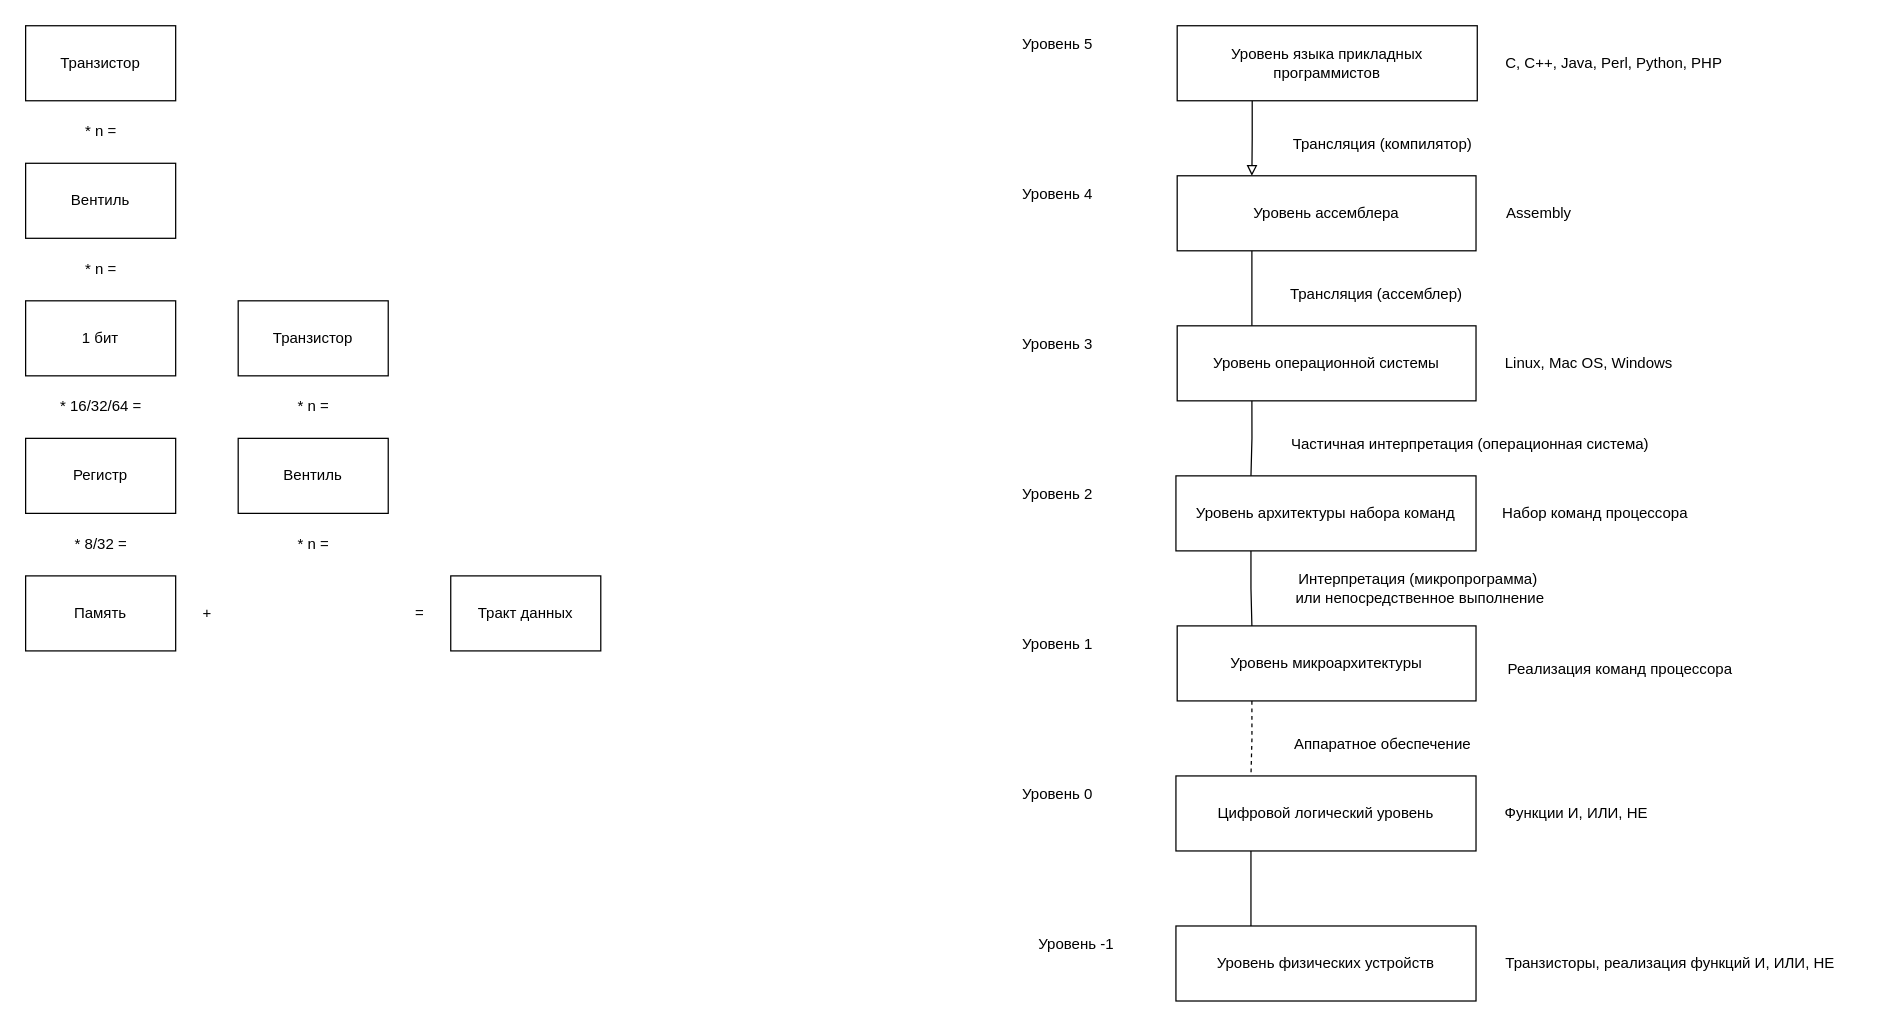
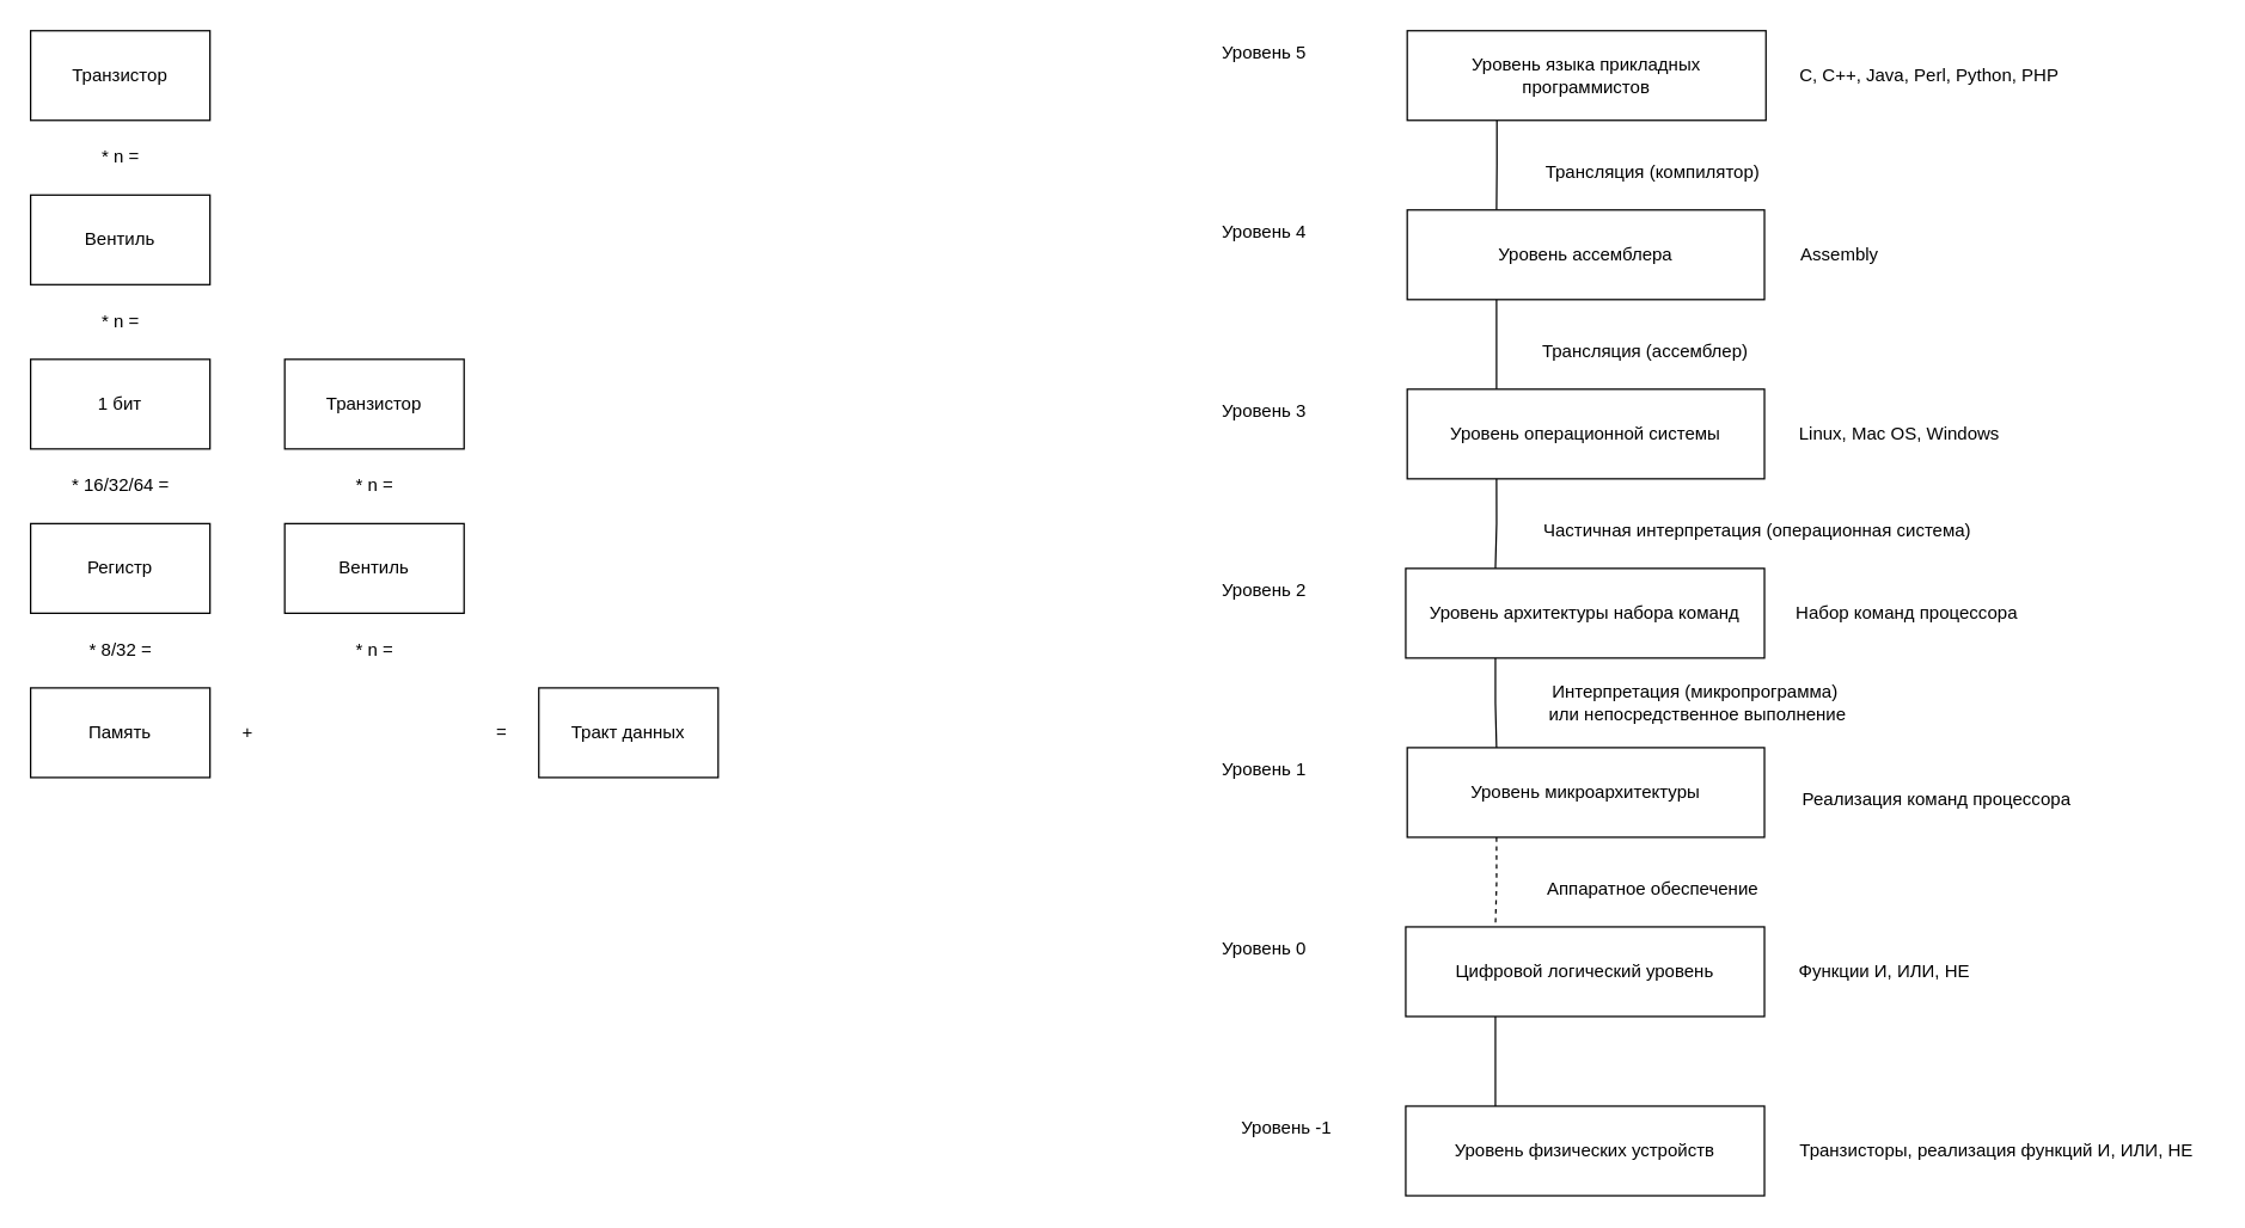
  <mxCell id="0" />
  <mxCell id="1" parent="0" />
  <mxCell id="2" value="1 бит" style="whiteSpace=wrap;html=1;" vertex="1" parent="1"><mxGeometry x="20" y="240" width="120" height="60" as="geometry" /></mxCell>
  <mxCell id="3" value="Вентиль" style="whiteSpace=wrap;html=1;" vertex="1" parent="1"><mxGeometry x="20" y="130" width="120" height="60" as="geometry" /></mxCell>
  <mxCell id="4" value="* n =" style="text;html=1;align=center;verticalAlign=middle;resizable=0;points=[];autosize=1;strokeColor=none;fillColor=none;" vertex="1" parent="1"><mxGeometry x="55" y="200" width="50" height="30" as="geometry" /></mxCell>
  <mxCell id="5" value="* n =" style="text;html=1;align=center;verticalAlign=middle;resizable=0;points=[];autosize=1;strokeColor=none;fillColor=none;" vertex="1" parent="1"><mxGeometry x="55" y="90" width="50" height="30" as="geometry" /></mxCell>
  <mxCell id="6" value="Транзистор" style="whiteSpace=wrap;html=1;" vertex="1" parent="1"><mxGeometry x="20" y="20" width="120" height="60" as="geometry" /></mxCell>
  <mxCell id="7" value="Регистр" style="whiteSpace=wrap;html=1;" vertex="1" parent="1"><mxGeometry x="20" y="350" width="120" height="60" as="geometry" /></mxCell>
  <mxCell id="8" value="* 16/32/64 =" style="text;html=1;align=center;verticalAlign=middle;resizable=0;points=[];autosize=1;strokeColor=none;fillColor=none;" vertex="1" parent="1"><mxGeometry x="35" y="310" width="90" height="30" as="geometry" /></mxCell>
  <mxCell id="9" value="Тракт данных" style="whiteSpace=wrap;html=1;" vertex="1" parent="1"><mxGeometry x="360" y="460" width="120" height="60" as="geometry" /></mxCell>
  <mxCell id="10" value="* 8/32 =" style="text;html=1;align=center;verticalAlign=middle;resizable=0;points=[];autosize=1;strokeColor=none;fillColor=none;" vertex="1" parent="1"><mxGeometry x="45" y="420" width="70" height="30" as="geometry" /></mxCell>
  <mxCell id="11" value="Вентиль" style="whiteSpace=wrap;html=1;" vertex="1" parent="1"><mxGeometry x="190" y="350" width="120" height="60" as="geometry" /></mxCell>
  <mxCell id="12" value="* n =" style="text;html=1;align=center;verticalAlign=middle;resizable=0;points=[];autosize=1;strokeColor=none;fillColor=none;" vertex="1" parent="1"><mxGeometry x="225" y="310" width="50" height="30" as="geometry" /></mxCell>
  <mxCell id="13" value="Транзистор" style="whiteSpace=wrap;html=1;" vertex="1" parent="1"><mxGeometry x="190" y="240" width="120" height="60" as="geometry" /></mxCell>
  <mxCell id="14" value="* n =" style="text;html=1;align=center;verticalAlign=middle;resizable=0;points=[];autosize=1;strokeColor=none;fillColor=none;" vertex="1" parent="1"><mxGeometry x="225" y="420" width="50" height="30" as="geometry" /></mxCell>
  <mxCell id="15" value="Память" style="whiteSpace=wrap;html=1;" vertex="1" parent="1"><mxGeometry x="20" y="460" width="120" height="60" as="geometry" /></mxCell>
  <mxCell id="16" value="+" style="text;html=1;align=center;verticalAlign=middle;resizable=0;points=[];autosize=1;strokeColor=none;fillColor=none;" vertex="1" parent="1"><mxGeometry x="150" y="475" width="30" height="30" as="geometry" /></mxCell>
  <mxCell id="17" value="=" style="text;html=1;align=center;verticalAlign=middle;resizable=0;points=[];autosize=1;strokeColor=none;fillColor=none;" vertex="1" parent="1"><mxGeometry x="320" y="475" width="30" height="30" as="geometry" /></mxCell>
- <mxCell id="18" style="edgeStyle=orthogonalEdgeStyle;rounded=0;orthogonalLoop=1;jettySize=auto;html=1;exitX=0.25;exitY=1;exitDx=0;exitDy=0;entryX=0.25;entryY=0;entryDx=0;entryDy=0;endArrow=block;endFill=0;" edge="1" parent="1" source="19" target="21"><mxGeometry relative="1" as="geometry" /></mxCell>
+ <mxCell id="18" style="edgeStyle=orthogonalEdgeStyle;rounded=0;orthogonalLoop=1;jettySize=auto;html=1;exitX=0.25;exitY=1;exitDx=0;exitDy=0;entryX=0.25;entryY=0;entryDx=0;entryDy=0;endArrow=none;endFill=0;" edge="1" parent="1" source="19" target="21"><mxGeometry relative="1" as="geometry" /></mxCell>
  <mxCell id="19" value="Уровень языка прикладных программистов" style="whiteSpace=wrap;html=1;" vertex="1" parent="1"><mxGeometry x="941" y="20" width="240" height="60" as="geometry" /></mxCell>
  <mxCell id="20" style="edgeStyle=orthogonalEdgeStyle;rounded=0;orthogonalLoop=1;jettySize=auto;html=1;exitX=0.25;exitY=1;exitDx=0;exitDy=0;entryX=0.25;entryY=0;entryDx=0;entryDy=0;endArrow=none;endFill=0;" edge="1" parent="1" source="21" target="23"><mxGeometry relative="1" as="geometry" /></mxCell>
  <mxCell id="21" value="Уровень ассемблера" style="whiteSpace=wrap;html=1;" vertex="1" parent="1"><mxGeometry x="941" y="140" width="239" height="60" as="geometry" /></mxCell>
  <mxCell id="22" style="edgeStyle=orthogonalEdgeStyle;rounded=0;orthogonalLoop=1;jettySize=auto;html=1;exitX=0.25;exitY=1;exitDx=0;exitDy=0;entryX=0.25;entryY=0;entryDx=0;entryDy=0;endArrow=none;endFill=0;" edge="1" parent="1" source="23" target="25"><mxGeometry relative="1" as="geometry" /></mxCell>
  <mxCell id="23" value="Уровень операционной системы" style="whiteSpace=wrap;html=1;" vertex="1" parent="1"><mxGeometry x="941" y="260" width="239" height="60" as="geometry" /></mxCell>
  <mxCell id="24" style="edgeStyle=orthogonalEdgeStyle;rounded=0;orthogonalLoop=1;jettySize=auto;html=1;exitX=0.25;exitY=1;exitDx=0;exitDy=0;entryX=0.25;entryY=0;entryDx=0;entryDy=0;endArrow=none;endFill=0;" edge="1" parent="1" source="25" target="27"><mxGeometry relative="1" as="geometry" /></mxCell>
  <mxCell id="25" value="Уровень архитектуры набора команд" style="whiteSpace=wrap;html=1;" vertex="1" parent="1"><mxGeometry x="940" y="380" width="240" height="60" as="geometry" /></mxCell>
  <mxCell id="26" style="edgeStyle=orthogonalEdgeStyle;rounded=0;orthogonalLoop=1;jettySize=auto;html=1;exitX=0.25;exitY=1;exitDx=0;exitDy=0;entryX=0.25;entryY=0;entryDx=0;entryDy=0;endArrow=none;endFill=0;dashed=1;" edge="1" parent="1" source="27" target="29"><mxGeometry relative="1" as="geometry" /></mxCell>
  <mxCell id="27" value="Уровень микроархитектуры" style="whiteSpace=wrap;html=1;" vertex="1" parent="1"><mxGeometry x="941" y="500" width="239" height="60" as="geometry" /></mxCell>
  <mxCell id="28" style="edgeStyle=orthogonalEdgeStyle;rounded=0;orthogonalLoop=1;jettySize=auto;html=1;exitX=0.25;exitY=1;exitDx=0;exitDy=0;entryX=0.25;entryY=0;entryDx=0;entryDy=0;endArrow=none;endFill=0;" edge="1" parent="1" source="29" target="47"><mxGeometry relative="1" as="geometry" /></mxCell>
  <mxCell id="29" value="Цифровой логический уровень" style="whiteSpace=wrap;html=1;" vertex="1" parent="1"><mxGeometry x="940" y="620" width="240" height="60" as="geometry" /></mxCell>
  <mxCell id="30" value="Уровень 5" style="text;html=1;align=center;verticalAlign=middle;resizable=0;points=[];autosize=1;strokeColor=none;fillColor=none;" vertex="1" parent="1"><mxGeometry x="805" y="20" width="80" height="30" as="geometry" /></mxCell>
  <mxCell id="31" value="Уровень 4" style="text;html=1;align=center;verticalAlign=middle;resizable=0;points=[];autosize=1;strokeColor=none;fillColor=none;" vertex="1" parent="1"><mxGeometry x="805" y="140" width="80" height="30" as="geometry" /></mxCell>
  <mxCell id="32" value="Уровень 3" style="text;html=1;align=center;verticalAlign=middle;resizable=0;points=[];autosize=1;strokeColor=none;fillColor=none;" vertex="1" parent="1"><mxGeometry x="805" y="260" width="80" height="30" as="geometry" /></mxCell>
  <mxCell id="33" value="Уровень 2" style="text;html=1;align=center;verticalAlign=middle;resizable=0;points=[];autosize=1;strokeColor=none;fillColor=none;" vertex="1" parent="1"><mxGeometry x="805" y="380" width="80" height="30" as="geometry" /></mxCell>
  <mxCell id="34" value="Уровень 1" style="text;html=1;align=center;verticalAlign=middle;resizable=0;points=[];autosize=1;strokeColor=none;fillColor=none;" vertex="1" parent="1"><mxGeometry x="805" y="500" width="80" height="30" as="geometry" /></mxCell>
  <mxCell id="35" value="Уровень 0" style="text;html=1;align=center;verticalAlign=middle;resizable=0;points=[];autosize=1;strokeColor=none;fillColor=none;" vertex="1" parent="1"><mxGeometry x="805" y="620" width="80" height="30" as="geometry" /></mxCell>
  <mxCell id="36" value="Трансляция (компилятор)" style="text;html=1;align=center;verticalAlign=middle;resizable=0;points=[];autosize=1;strokeColor=none;fillColor=none;" vertex="1" parent="1"><mxGeometry x="1020" y="100" width="170" height="30" as="geometry" /></mxCell>
  <mxCell id="37" value="Трансляция (ассемблер)" style="text;html=1;align=center;verticalAlign=middle;resizable=0;points=[];autosize=1;strokeColor=none;fillColor=none;" vertex="1" parent="1"><mxGeometry x="1020" y="220" width="160" height="30" as="geometry" /></mxCell>
  <mxCell id="38" value="Частичная интерпретация (операционная система)" style="text;html=1;align=center;verticalAlign=middle;resizable=0;points=[];autosize=1;strokeColor=none;fillColor=none;" vertex="1" parent="1"><mxGeometry x="1020" y="340" width="310" height="30" as="geometry" /></mxCell>
  <mxCell id="39" value="Интерпретация (микропрограмма)&amp;nbsp;&lt;div&gt;или непосредственное выполнение&lt;/div&gt;" style="text;html=1;align=center;verticalAlign=middle;resizable=0;points=[];autosize=1;strokeColor=none;fillColor=none;" vertex="1" parent="1"><mxGeometry x="1020" y="450" width="230" height="40" as="geometry" /></mxCell>
  <mxCell id="40" value="Аппаратное обеспечение" style="text;html=1;align=center;verticalAlign=middle;resizable=0;points=[];autosize=1;strokeColor=none;fillColor=none;" vertex="1" parent="1"><mxGeometry x="1020" y="580" width="170" height="30" as="geometry" /></mxCell>
  <mxCell id="41" value="C, C++, Java, Perl, Python, PHP" style="text;html=1;align=center;verticalAlign=middle;resizable=0;points=[];autosize=1;strokeColor=none;fillColor=none;" vertex="1" parent="1"><mxGeometry x="1190" y="35" width="200" height="30" as="geometry" /></mxCell>
  <mxCell id="42" value="Assembly" style="text;html=1;align=center;verticalAlign=middle;resizable=0;points=[];autosize=1;strokeColor=none;fillColor=none;" vertex="1" parent="1"><mxGeometry x="1190" y="155" width="80" height="30" as="geometry" /></mxCell>
  <mxCell id="43" value="Linux, Mac OS, Windows" style="text;html=1;align=center;verticalAlign=middle;resizable=0;points=[];autosize=1;strokeColor=none;fillColor=none;" vertex="1" parent="1"><mxGeometry x="1190" y="275" width="160" height="30" as="geometry" /></mxCell>
  <mxCell id="44" value="Набор команд процессора" style="text;html=1;align=center;verticalAlign=middle;resizable=0;points=[];autosize=1;strokeColor=none;fillColor=none;" vertex="1" parent="1"><mxGeometry x="1190" y="395" width="170" height="30" as="geometry" /></mxCell>
  <mxCell id="45" value="Реализация команд процессора" style="text;html=1;align=center;verticalAlign=middle;resizable=0;points=[];autosize=1;strokeColor=none;fillColor=none;" vertex="1" parent="1"><mxGeometry x="1190" y="520" width="210" height="30" as="geometry" /></mxCell>
  <mxCell id="46" value="Функции И, ИЛИ, НЕ" style="text;html=1;align=center;verticalAlign=middle;resizable=0;points=[];autosize=1;strokeColor=none;fillColor=none;" vertex="1" parent="1"><mxGeometry x="1190" y="635" width="140" height="30" as="geometry" /></mxCell>
  <mxCell id="47" value="Уровень физических устройств" style="whiteSpace=wrap;html=1;" vertex="1" parent="1"><mxGeometry x="940" y="740" width="240" height="60" as="geometry" /></mxCell>
  <mxCell id="48" value="Уровень -1" style="text;html=1;align=center;verticalAlign=middle;resizable=0;points=[];autosize=1;strokeColor=none;fillColor=none;" vertex="1" parent="1"><mxGeometry x="820" y="740" width="80" height="30" as="geometry" /></mxCell>
  <mxCell id="49" value="Транзисторы, реализация функций И, ИЛИ, НЕ" style="text;html=1;align=center;verticalAlign=middle;resizable=0;points=[];autosize=1;strokeColor=none;fillColor=none;" vertex="1" parent="1"><mxGeometry x="1190" y="755" width="290" height="30" as="geometry" /></mxCell>
